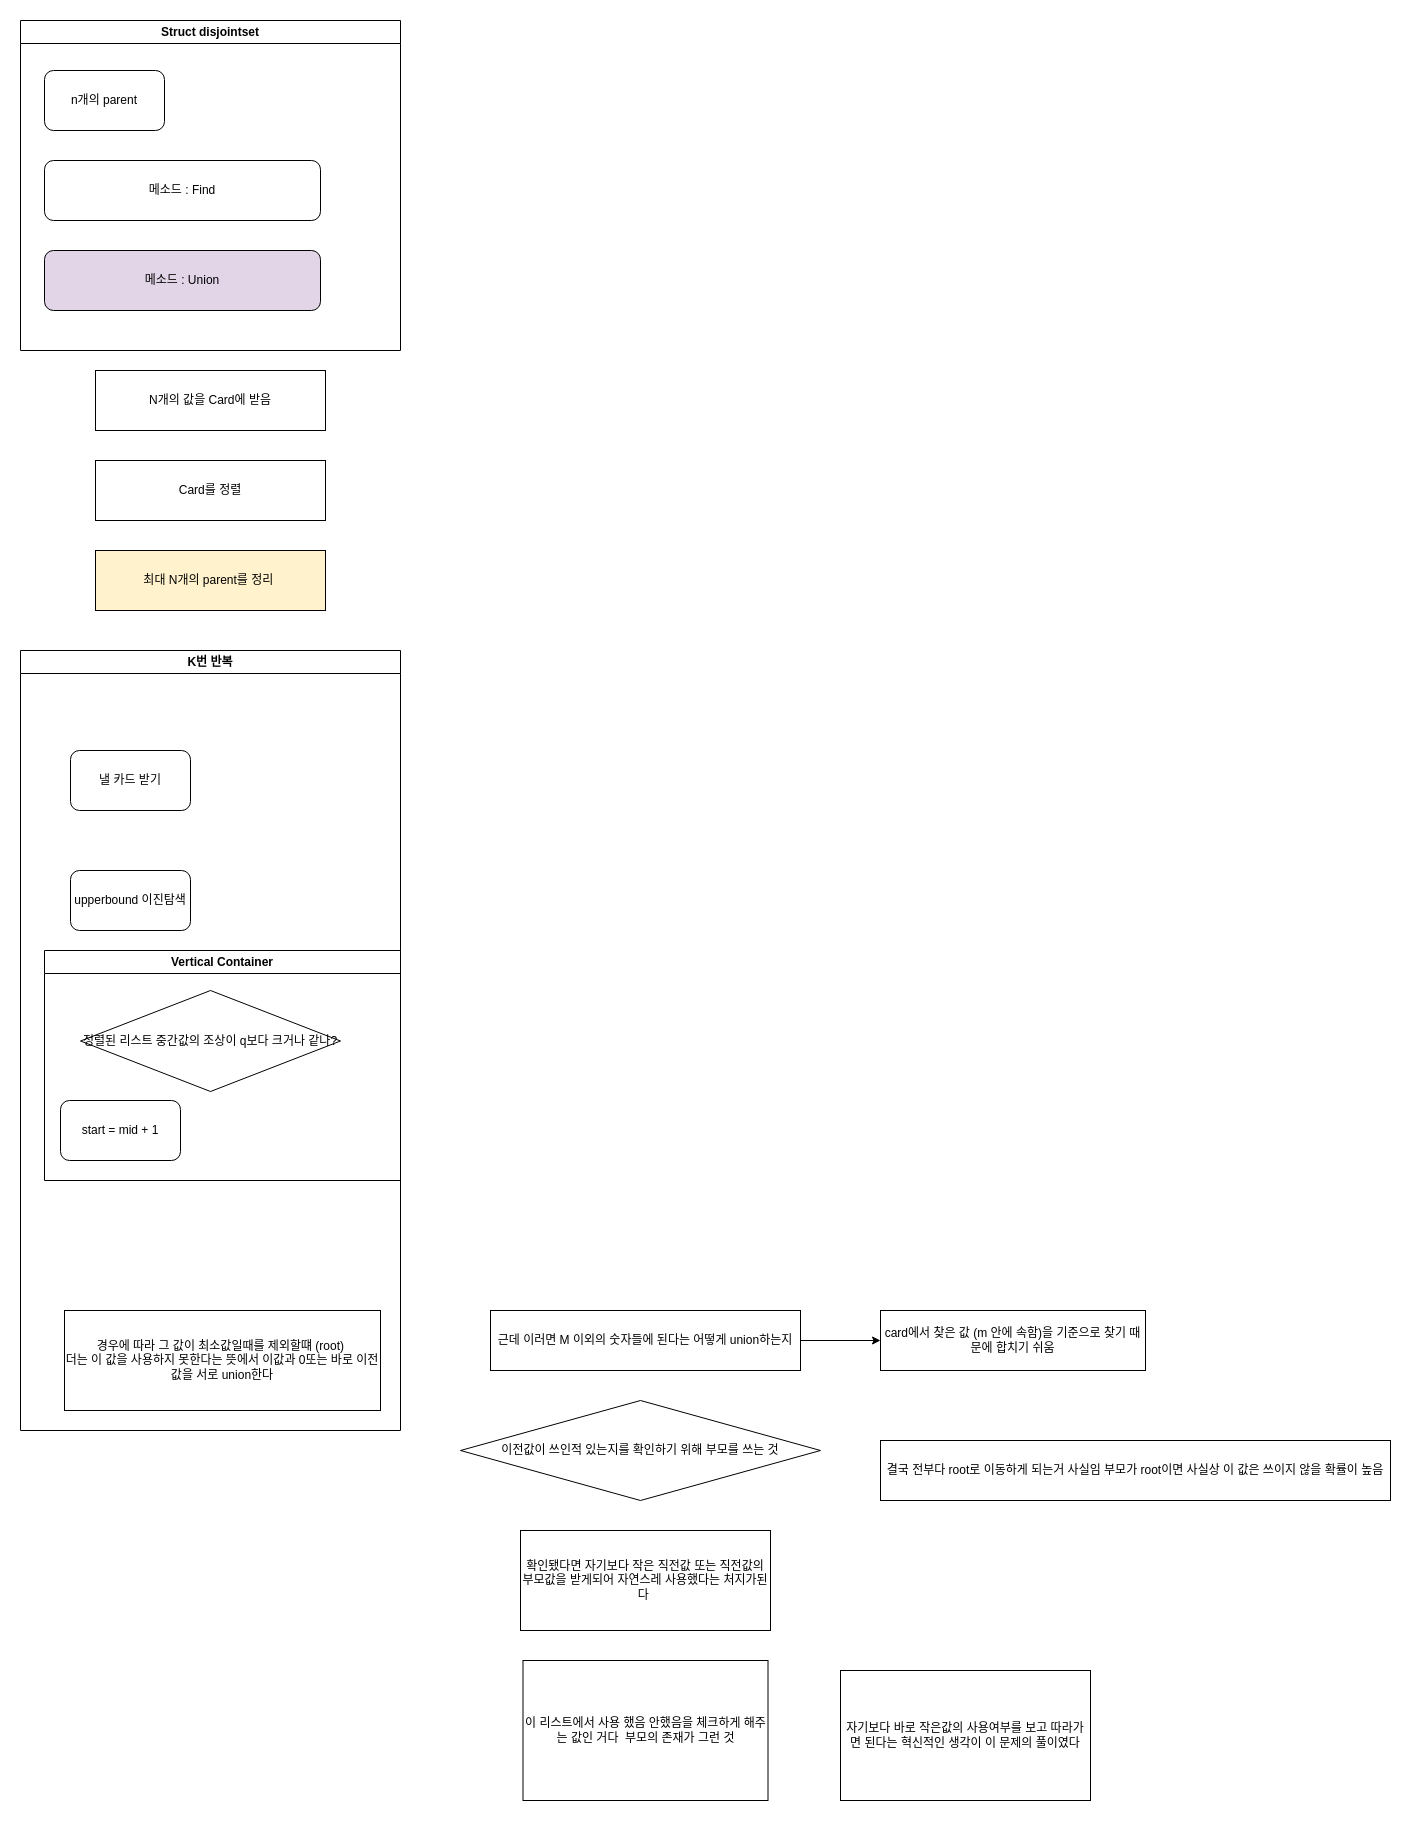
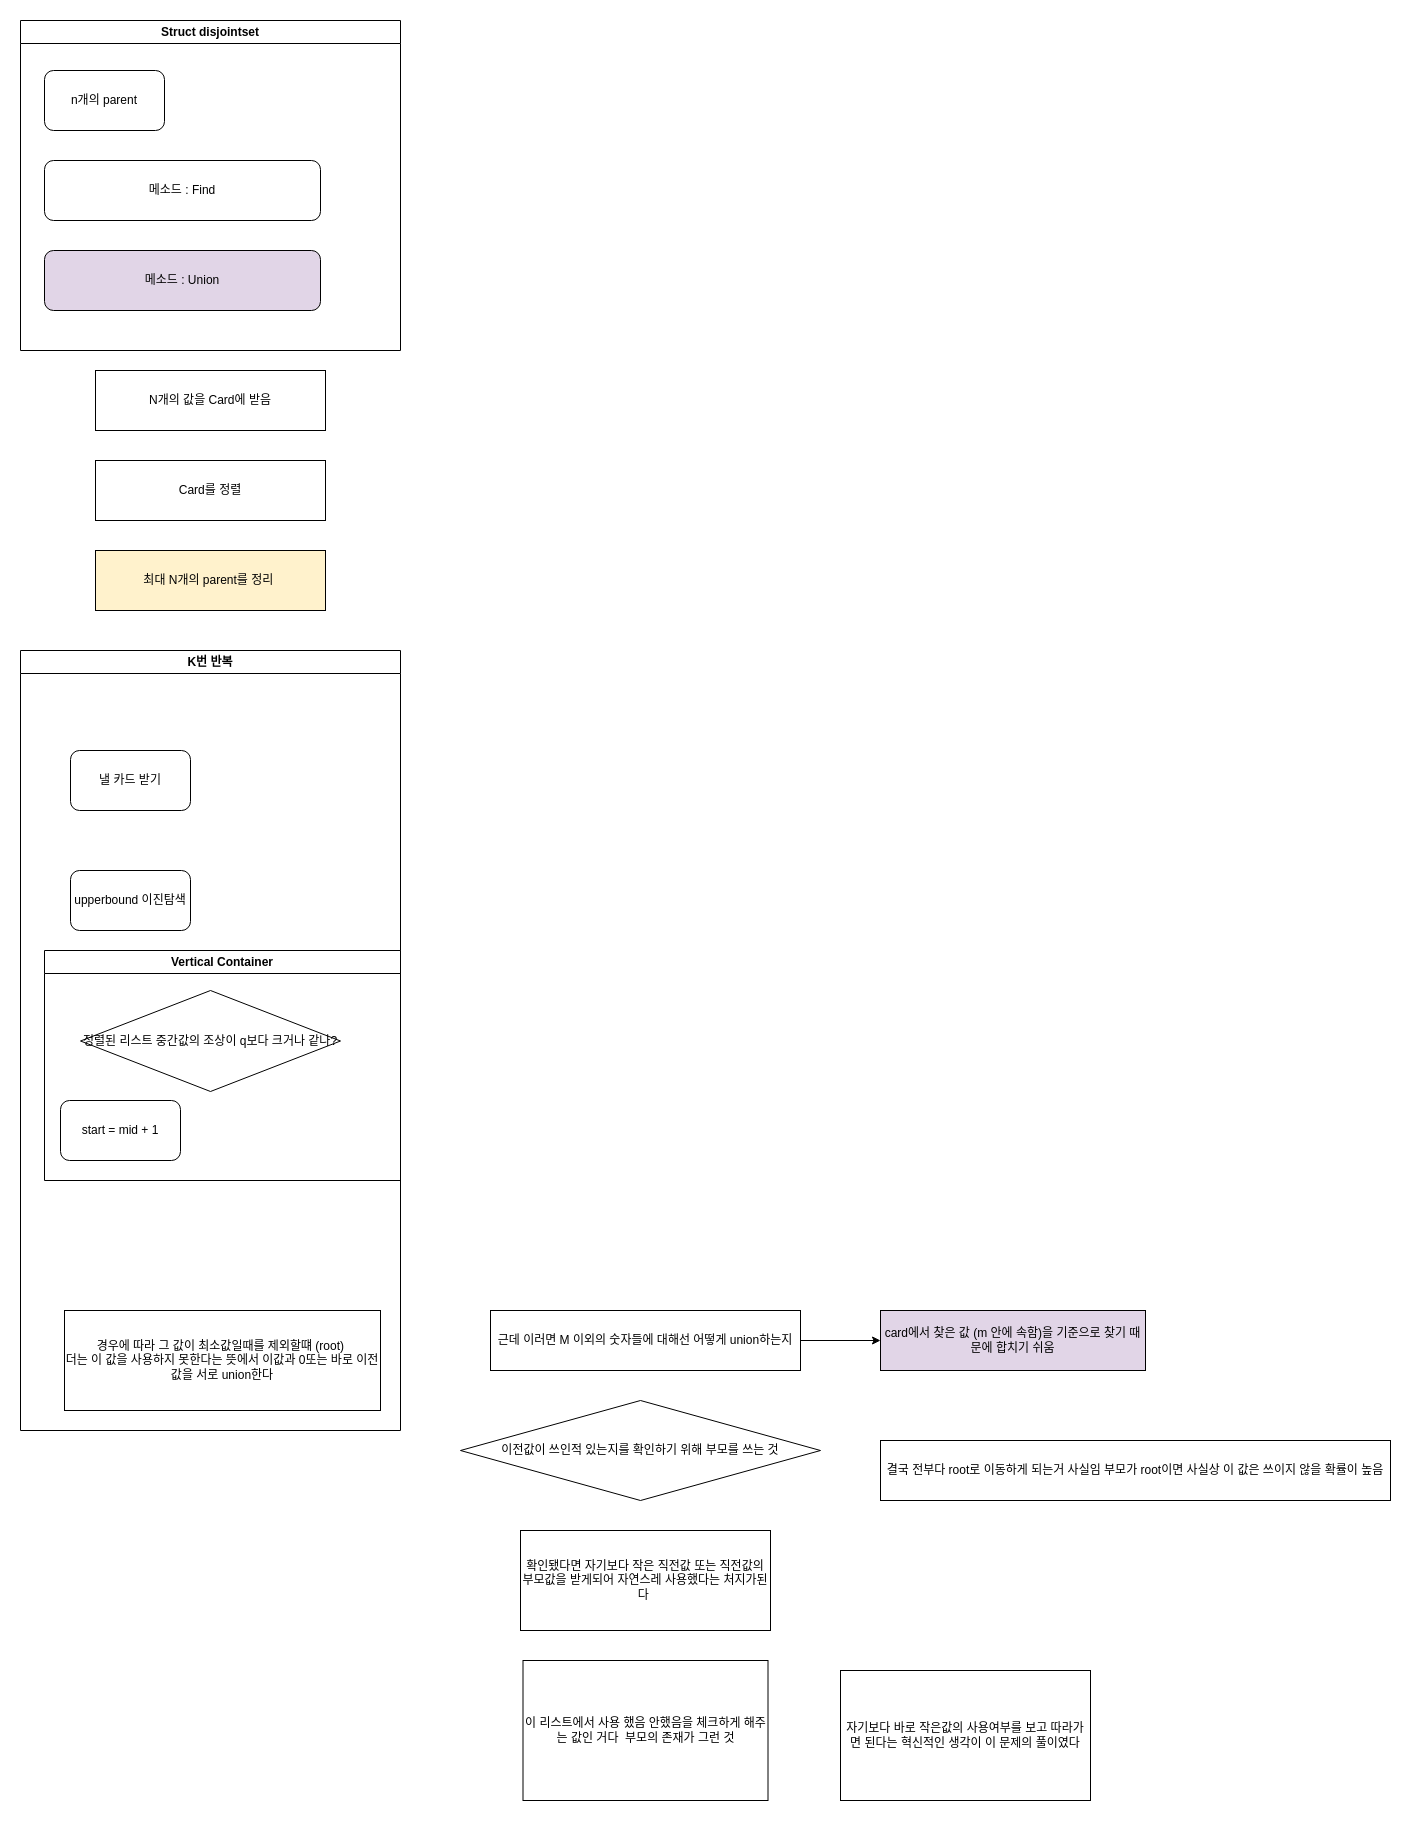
  <mxCell id="0" />
  <mxCell id="1" parent="0" />
  <mxCell id="2" value="N개의 값을 Card에 받음" style="rounded=0;whiteSpace=wrap;html=1;" vertex="1" parent="1"><mxGeometry x="95" y="370" width="230" height="60" as="geometry" /></mxCell>
  <mxCell id="3" value="Struct disjointset" style="swimlane;whiteSpace=wrap;html=1;" vertex="1" parent="1"><mxGeometry x="20" y="20" width="380" height="330" as="geometry" /></mxCell>
  <mxCell id="4" value="n개의 parent" style="rounded=1;whiteSpace=wrap;html=1;" vertex="1" parent="3"><mxGeometry x="24" y="50" width="120" height="60" as="geometry" /></mxCell>
  <mxCell id="5" value="메소드 : Find" style="rounded=1;whiteSpace=wrap;html=1;" vertex="1" parent="3"><mxGeometry x="24" y="140" width="276" height="60" as="geometry" /></mxCell>
  <mxCell id="6" value="메소드 : Union" style="rounded=1;whiteSpace=wrap;html=1;fillColor=#e1d5e7;" vertex="1" parent="3"><mxGeometry x="24" y="230" width="276" height="60" as="geometry" /></mxCell>
  <mxCell id="7" value="Card를 정렬" style="rounded=0;whiteSpace=wrap;html=1;" vertex="1" parent="1"><mxGeometry x="95" y="460" width="230" height="60" as="geometry" /></mxCell>
  <mxCell id="8" value="최대 N개의 parent를 정리&amp;nbsp;" style="rounded=0;whiteSpace=wrap;html=1;fillColor=#fff2cc;" vertex="1" parent="1"><mxGeometry x="95" y="550" width="230" height="60" as="geometry" /></mxCell>
  <mxCell id="9" value="K번 반복" style="swimlane;whiteSpace=wrap;html=1;" vertex="1" parent="1"><mxGeometry x="20" y="650" width="380" height="780" as="geometry" /></mxCell>
  <mxCell id="10" value="낼 카드 받기" style="rounded=1;whiteSpace=wrap;html=1;" vertex="1" parent="9"><mxGeometry x="50" y="100" width="120" height="60" as="geometry" /></mxCell>
  <mxCell id="11" value="upperbound 이진탐색" style="rounded=1;whiteSpace=wrap;html=1;" vertex="1" parent="9"><mxGeometry x="50" y="220" width="120" height="60" as="geometry" /></mxCell>
  <mxCell id="12" value="Vertical Container" style="swimlane;whiteSpace=wrap;html=1;" vertex="1" parent="9"><mxGeometry x="24" y="300" width="356" height="230" as="geometry" /></mxCell>
  <mxCell id="13" value="정렬된 리스트 중간값의 조상이 q보다 크거나 같나?" style="rounded=0;whiteSpace=wrap;html=1;shape=rhombus;perimeter=rhombusPerimeter;" vertex="1" parent="12"><mxGeometry x="36" y="40" width="260" height="101" as="geometry" /></mxCell>
  <mxCell id="14" value="start = mid + 1" style="rounded=1;whiteSpace=wrap;html=1;" vertex="1" parent="12"><mxGeometry x="16" y="150" width="120" height="60" as="geometry" /></mxCell>
  <mxCell id="15" value="경우에 따라 그 값이 최소값일때를 제외할떄 (root)&amp;nbsp;&lt;br&gt;더는 이 값을 사용하지 못한다는 뜻에서 이값과 0또는 바로 이전값을 서로 union한다" style="rounded=0;whiteSpace=wrap;html=1;" vertex="1" parent="9"><mxGeometry x="44" y="660" width="316" height="100" as="geometry" /></mxCell>
  <mxCell id="16" value="" style="edgeStyle=orthogonalEdgeStyle;rounded=0;orthogonalLoop=1;jettySize=auto;html=1;" edge="1" parent="1" source="17" target="18"><mxGeometry relative="1" as="geometry" /></mxCell>
- <mxCell id="17" value="근데 이러면 M 이외의 숫자들에 된다는 어떻게 union하는지" style="rounded=0;whiteSpace=wrap;html=1;" vertex="1" parent="1"><mxGeometry x="490" y="1310" width="310" height="60" as="geometry" /></mxCell>
- <mxCell id="18" value="card에서 찾은 값 (m 안에 속함)을 기준으로 찾기 때문에 합치기 쉬움" style="whiteSpace=wrap;html=1;rounded=0;" vertex="1" parent="1"><mxGeometry x="880" y="1310" width="265" height="60" as="geometry" /></mxCell>
+ <mxCell id="17" value="근데 이러면 M 이외의 숫자들에 대해선 어떻게 union하는지" style="rounded=0;whiteSpace=wrap;html=1;" vertex="1" parent="1"><mxGeometry x="490" y="1310" width="310" height="60" as="geometry" /></mxCell>
+ <mxCell id="18" value="card에서 찾은 값 (m 안에 속함)을 기준으로 찾기 때문에 합치기 쉬움" style="whiteSpace=wrap;html=1;rounded=0;fillColor=#e1d5e7;" vertex="1" parent="1"><mxGeometry x="880" y="1310" width="265" height="60" as="geometry" /></mxCell>
  <mxCell id="19" value="결국 전부다 root로 이동하게 되는거 사실임 부모가 root이면 사실상 이 값은 쓰이지 않을 확률이 높음" style="whiteSpace=wrap;html=1;rounded=0;" vertex="1" parent="1"><mxGeometry x="880" y="1440" width="510" height="60" as="geometry" /></mxCell>
  <mxCell id="20" value="이전값이 쓰인적 있는지를 확인하기 위해 부모를 쓰는 것" style="rhombus;whiteSpace=wrap;html=1;" vertex="1" parent="1"><mxGeometry x="460" y="1400" width="360" height="100" as="geometry" /></mxCell>
  <mxCell id="21" value="확인됐다면 자기보다 작은 직전값 또는 직전값의 부모값을 받게되어 자연스레 사용했다는 처지가된다&amp;nbsp;" style="rounded=0;whiteSpace=wrap;html=1;" vertex="1" parent="1"><mxGeometry x="520" y="1530" width="250" height="100" as="geometry" /></mxCell>
  <mxCell id="22" value="이 리스트에서 사용 했음 안했음을 체크하게 해주는 값인 거다&amp;nbsp; 부모의 존재가 그런 것" style="rounded=0;whiteSpace=wrap;html=1;" vertex="1" parent="1"><mxGeometry x="522.5" y="1660" width="245" height="140" as="geometry" /></mxCell>
  <mxCell id="23" value="자기보다 바로 작은값의 사용여부를 보고 따라가면 된다는 혁신적인 생각이 이 문제의 풀이였다" style="rounded=0;whiteSpace=wrap;html=1;" vertex="1" parent="1"><mxGeometry x="840" y="1670" width="250" height="130" as="geometry" /></mxCell>
